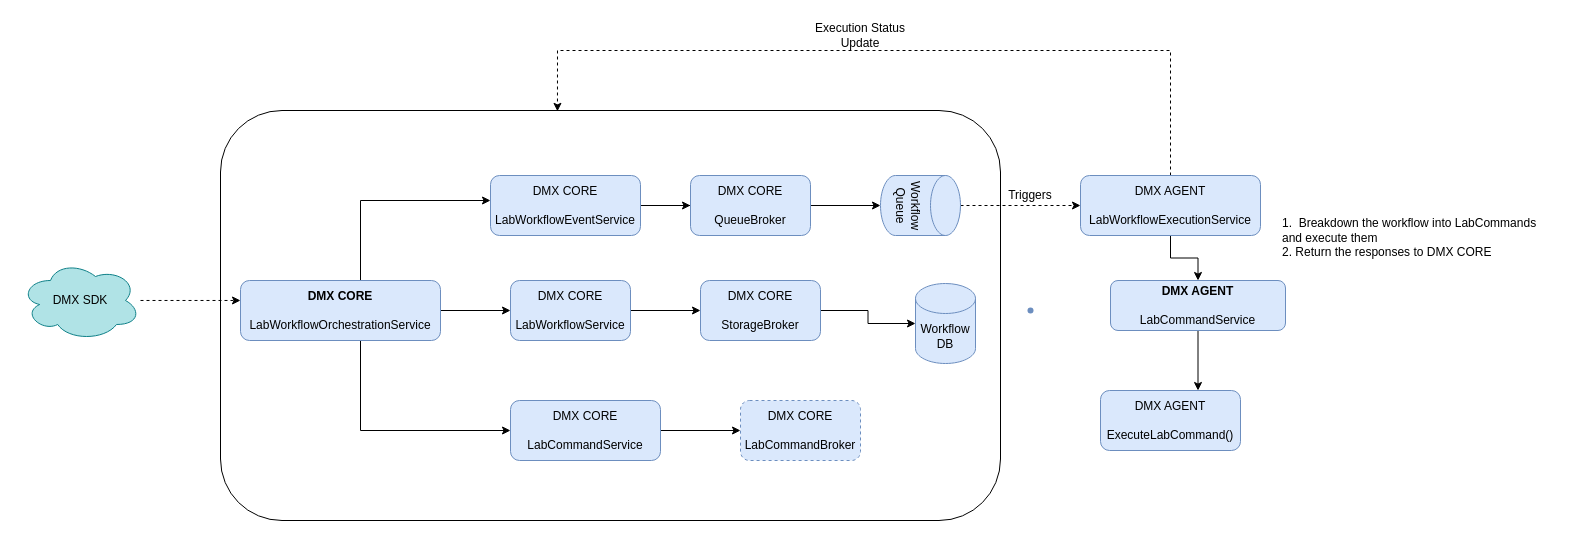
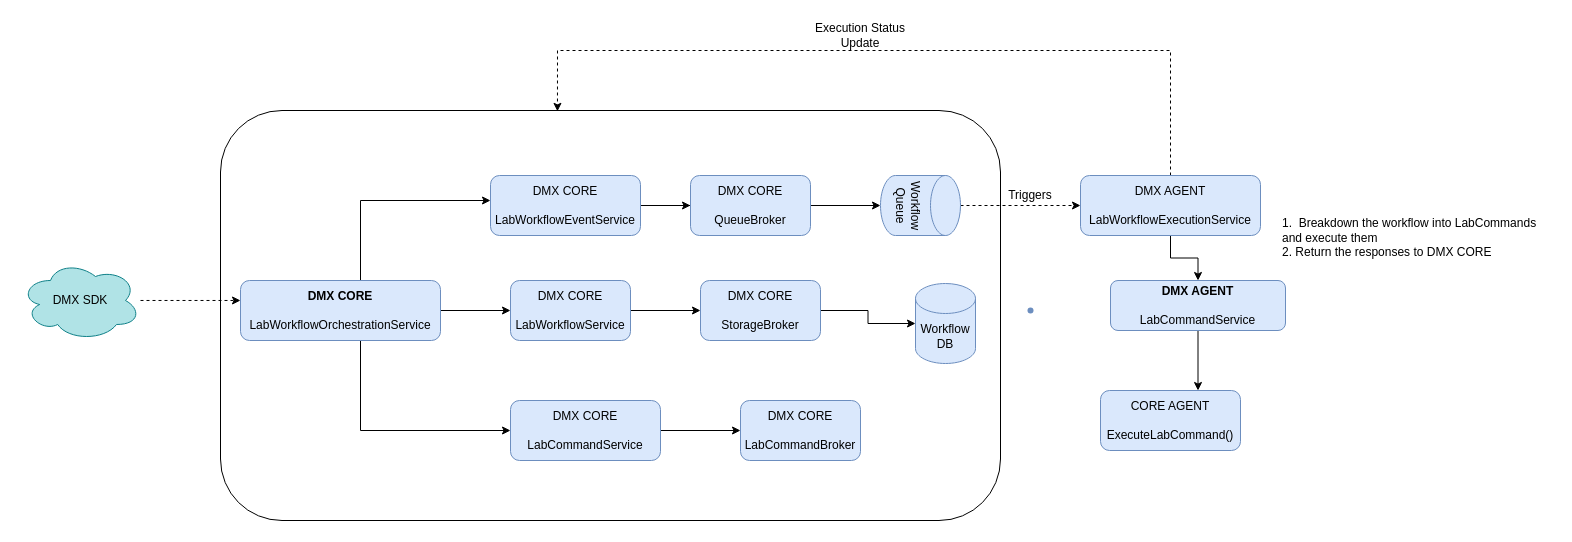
  <mxCell id="0" />
  <mxCell id="1" parent="0" />
  <mxCell id="2" value="" style="rounded=1;whiteSpace=wrap;html=1;" vertex="1" parent="1"><mxGeometry x="220" y="110" width="780" height="410" as="geometry" /></mxCell>
  <mxCell id="3" value="" style="edgeStyle=orthogonalEdgeStyle;rounded=0;orthogonalLoop=1;jettySize=auto;html=1;exitX=0.5;exitY=1;exitDx=0;exitDy=0;" edge="1" parent="1" source="22" target="9"><mxGeometry relative="1" as="geometry" /></mxCell>
  <mxCell id="4" value="" style="edgeStyle=orthogonalEdgeStyle;rounded=0;orthogonalLoop=1;jettySize=auto;html=1;" edge="1" parent="1" source="7" target="12"><mxGeometry relative="1" as="geometry"><Array as="points"><mxPoint x="360" y="200" /></Array></mxGeometry></mxCell>
  <mxCell id="5" value="" style="edgeStyle=orthogonalEdgeStyle;rounded=0;orthogonalLoop=1;jettySize=auto;html=1;" edge="1" parent="1" source="7" target="17"><mxGeometry relative="1" as="geometry" /></mxCell>
  <mxCell id="6" style="edgeStyle=orthogonalEdgeStyle;rounded=0;orthogonalLoop=1;jettySize=auto;html=1;" edge="1" parent="1" source="7" target="27"><mxGeometry relative="1" as="geometry"><Array as="points"><mxPoint x="360" y="430" /></Array></mxGeometry></mxCell>
  <mxCell id="7" value="&lt;b&gt;DMX CORE&lt;br&gt;&lt;/b&gt;&lt;br&gt;LabWorkflowOrchestrationService" style="rounded=1;whiteSpace=wrap;html=1;fillColor=#dae8fc;strokeColor=#6c8ebf;" vertex="1" parent="1"><mxGeometry x="240" y="280" width="200" height="60" as="geometry" /></mxCell>
  <mxCell id="8" value="" style="edgeStyle=orthogonalEdgeStyle;rounded=0;orthogonalLoop=1;jettySize=auto;html=1;" edge="1" parent="1" source="9" target="24"><mxGeometry relative="1" as="geometry"><Array as="points"><mxPoint x="1140" y="410" /><mxPoint x="1140" y="410" /></Array></mxGeometry></mxCell>
  <mxCell id="9" value="&lt;b&gt;DMX AGENT&lt;/b&gt;&lt;br&gt;&lt;br&gt;LabCommandService" style="whiteSpace=wrap;html=1;fillColor=#dae8fc;strokeColor=#6c8ebf;rounded=1;" vertex="1" parent="1"><mxGeometry x="1110" y="280" width="175" height="50" as="geometry" /></mxCell>
  <mxCell id="10" style="edgeStyle=orthogonalEdgeStyle;rounded=0;orthogonalLoop=1;jettySize=auto;html=1;exitX=1;exitY=0.5;exitDx=0;exitDy=0;entryX=0.5;entryY=1;entryDx=0;entryDy=0;entryPerimeter=0;" edge="1" parent="1" source="12" target="14"><mxGeometry relative="1" as="geometry" /></mxCell>
  <mxCell id="11" value="" style="edgeStyle=orthogonalEdgeStyle;rounded=0;orthogonalLoop=1;jettySize=auto;html=1;" edge="1" parent="1" source="12" target="15"><mxGeometry relative="1" as="geometry" /></mxCell>
  <mxCell id="12" value="DMX CORE&lt;br&gt;&lt;br&gt;LabWorkflowEventService" style="whiteSpace=wrap;html=1;fillColor=#dae8fc;strokeColor=#6c8ebf;rounded=1;" vertex="1" parent="1"><mxGeometry x="490" y="175" width="150" height="60" as="geometry" /></mxCell>
  <mxCell id="13" style="edgeStyle=orthogonalEdgeStyle;rounded=0;orthogonalLoop=1;jettySize=auto;html=1;dashed=1;" edge="1" parent="1" source="14" target="22"><mxGeometry relative="1" as="geometry"><mxPoint x="1120" y="200" as="targetPoint" /></mxGeometry></mxCell>
  <mxCell id="14" value="Workflow Queue" style="shape=cylinder3;whiteSpace=wrap;html=1;boundedLbl=1;backgroundOutline=1;size=15;rotation=90;fillColor=#dae8fc;strokeColor=#6c8ebf;" vertex="1" parent="1"><mxGeometry x="890" y="165" width="60" height="80" as="geometry" /></mxCell>
  <mxCell id="15" value="DMX CORE&lt;br&gt;&lt;br&gt;QueueBroker" style="whiteSpace=wrap;html=1;fillColor=#dae8fc;strokeColor=#6c8ebf;rounded=1;" vertex="1" parent="1"><mxGeometry x="690" y="175" width="120" height="60" as="geometry" /></mxCell>
  <mxCell id="16" value="" style="edgeStyle=orthogonalEdgeStyle;rounded=0;orthogonalLoop=1;jettySize=auto;html=1;" edge="1" parent="1" source="17" target="19"><mxGeometry relative="1" as="geometry" /></mxCell>
  <mxCell id="17" value="DMX CORE&lt;br&gt;&lt;br&gt;LabWorkflowService" style="whiteSpace=wrap;html=1;fillColor=#dae8fc;strokeColor=#6c8ebf;rounded=1;" vertex="1" parent="1"><mxGeometry x="510" y="280" width="120" height="60" as="geometry" /></mxCell>
  <mxCell id="18" value="" style="edgeStyle=orthogonalEdgeStyle;rounded=0;orthogonalLoop=1;jettySize=auto;html=1;" edge="1" parent="1" source="19" target="29"><mxGeometry relative="1" as="geometry" /></mxCell>
  <mxCell id="19" value="DMX CORE&lt;br&gt;&lt;br&gt;StorageBroker" style="whiteSpace=wrap;html=1;fillColor=#dae8fc;strokeColor=#6c8ebf;rounded=1;" vertex="1" parent="1"><mxGeometry x="700" y="280" width="120" height="60" as="geometry" /></mxCell>
  <mxCell id="20" value="" style="shape=waypoint;sketch=0;size=6;pointerEvents=1;points=[];fillColor=#dae8fc;resizable=0;rotatable=0;perimeter=centerPerimeter;snapToPoint=1;strokeColor=#6c8ebf;rounded=1;" vertex="1" parent="1"><mxGeometry x="1010" y="290" width="40" height="40" as="geometry" /></mxCell>
  <mxCell id="21" style="edgeStyle=orthogonalEdgeStyle;rounded=0;orthogonalLoop=1;jettySize=auto;html=1;exitX=0.5;exitY=0;exitDx=0;exitDy=0;entryX=0.432;entryY=0.002;entryDx=0;entryDy=0;entryPerimeter=0;dashed=1;" edge="1" parent="1" source="22" target="2"><mxGeometry relative="1" as="geometry"><Array as="points"><mxPoint x="1170" y="50" /><mxPoint x="557" y="50" /></Array></mxGeometry></mxCell>
  <mxCell id="22" value="DMX AGENT&lt;br&gt;&lt;br&gt;LabWorkflowExecutionService" style="rounded=1;whiteSpace=wrap;html=1;fillColor=#dae8fc;strokeColor=#6c8ebf;" vertex="1" parent="1"><mxGeometry x="1080" y="175" width="180" height="60" as="geometry" /></mxCell>
  <mxCell id="23" value="Triggers" style="text;html=1;strokeColor=none;fillColor=none;align=center;verticalAlign=middle;whiteSpace=wrap;rounded=0;" vertex="1" parent="1"><mxGeometry x="1000" y="180" width="60" height="30" as="geometry" /></mxCell>
- <mxCell id="24" value="DMX AGENT&lt;br&gt;&lt;br&gt;ExecuteLabCommand()" style="whiteSpace=wrap;html=1;fillColor=#dae8fc;strokeColor=#6c8ebf;rounded=1;" vertex="1" parent="1"><mxGeometry x="1100" y="390" width="140" height="60" as="geometry" /></mxCell>
+ <mxCell id="24" value="CORE AGENT&lt;br&gt;&lt;br&gt;ExecuteLabCommand()" style="whiteSpace=wrap;html=1;fillColor=#dae8fc;strokeColor=#6c8ebf;rounded=1;" vertex="1" parent="1"><mxGeometry x="1100" y="390" width="140" height="60" as="geometry" /></mxCell>
  <mxCell id="25" value="&lt;br&gt;&lt;div style=&quot;&quot;&gt;&lt;span style=&quot;background-color: initial;&quot;&gt;1.&amp;nbsp; Breakdown the workflow into LabCommands and execute them&lt;/span&gt;&lt;/div&gt;&lt;div style=&quot;&quot;&gt;&lt;span style=&quot;background-color: initial;&quot;&gt;2. Return the responses to DMX CORE&lt;/span&gt;&lt;/div&gt;" style="text;html=1;strokeColor=none;fillColor=none;align=left;verticalAlign=middle;whiteSpace=wrap;rounded=0;" vertex="1" parent="1"><mxGeometry x="1280" y="215" width="270" height="30" as="geometry" /></mxCell>
  <mxCell id="26" value="" style="edgeStyle=orthogonalEdgeStyle;rounded=0;orthogonalLoop=1;jettySize=auto;html=1;" edge="1" parent="1" source="27" target="28"><mxGeometry relative="1" as="geometry" /></mxCell>
  <mxCell id="27" value="DMX CORE&lt;br&gt;&lt;br&gt;LabCommandService" style="whiteSpace=wrap;html=1;fillColor=#dae8fc;strokeColor=#6c8ebf;rounded=1;" vertex="1" parent="1"><mxGeometry x="510" y="400" width="150" height="60" as="geometry" /></mxCell>
- <mxCell id="28" value="DMX CORE&lt;br&gt;&lt;br&gt;LabCommandBroker" style="whiteSpace=wrap;html=1;fillColor=#dae8fc;strokeColor=#6c8ebf;rounded=1;dashed=1;" vertex="1" parent="1"><mxGeometry x="740" y="400" width="120" height="60" as="geometry" /></mxCell>
+ <mxCell id="28" value="DMX CORE&lt;br&gt;&lt;br&gt;LabCommandBroker" style="whiteSpace=wrap;html=1;fillColor=#dae8fc;strokeColor=#6c8ebf;rounded=1;" vertex="1" parent="1"><mxGeometry x="740" y="400" width="120" height="60" as="geometry" /></mxCell>
  <mxCell id="29" value="Workflow DB" style="shape=cylinder3;whiteSpace=wrap;html=1;boundedLbl=1;backgroundOutline=1;size=15;fillColor=#dae8fc;strokeColor=#6c8ebf;" vertex="1" parent="1"><mxGeometry x="915" y="283" width="60" height="80" as="geometry" /></mxCell>
  <mxCell id="30" value="Execution Status Update" style="text;html=1;strokeColor=none;fillColor=none;align=center;verticalAlign=middle;whiteSpace=wrap;rounded=0;" vertex="1" parent="1"><mxGeometry x="810" y="20" width="100" height="30" as="geometry" /></mxCell>
  <mxCell id="31" style="edgeStyle=orthogonalEdgeStyle;rounded=0;orthogonalLoop=1;jettySize=auto;html=1;dashed=1;entryX=0;entryY=0.333;entryDx=0;entryDy=0;entryPerimeter=0;" edge="1" parent="1" source="32" target="7"><mxGeometry relative="1" as="geometry"><mxPoint x="230" y="300" as="targetPoint" /></mxGeometry></mxCell>
  <mxCell id="32" value="DMX SDK" style="ellipse;shape=cloud;whiteSpace=wrap;html=1;fillColor=#b0e3e6;strokeColor=#0e8088;" vertex="1" parent="1"><mxGeometry x="20" y="260" width="120" height="80" as="geometry" /></mxCell>
